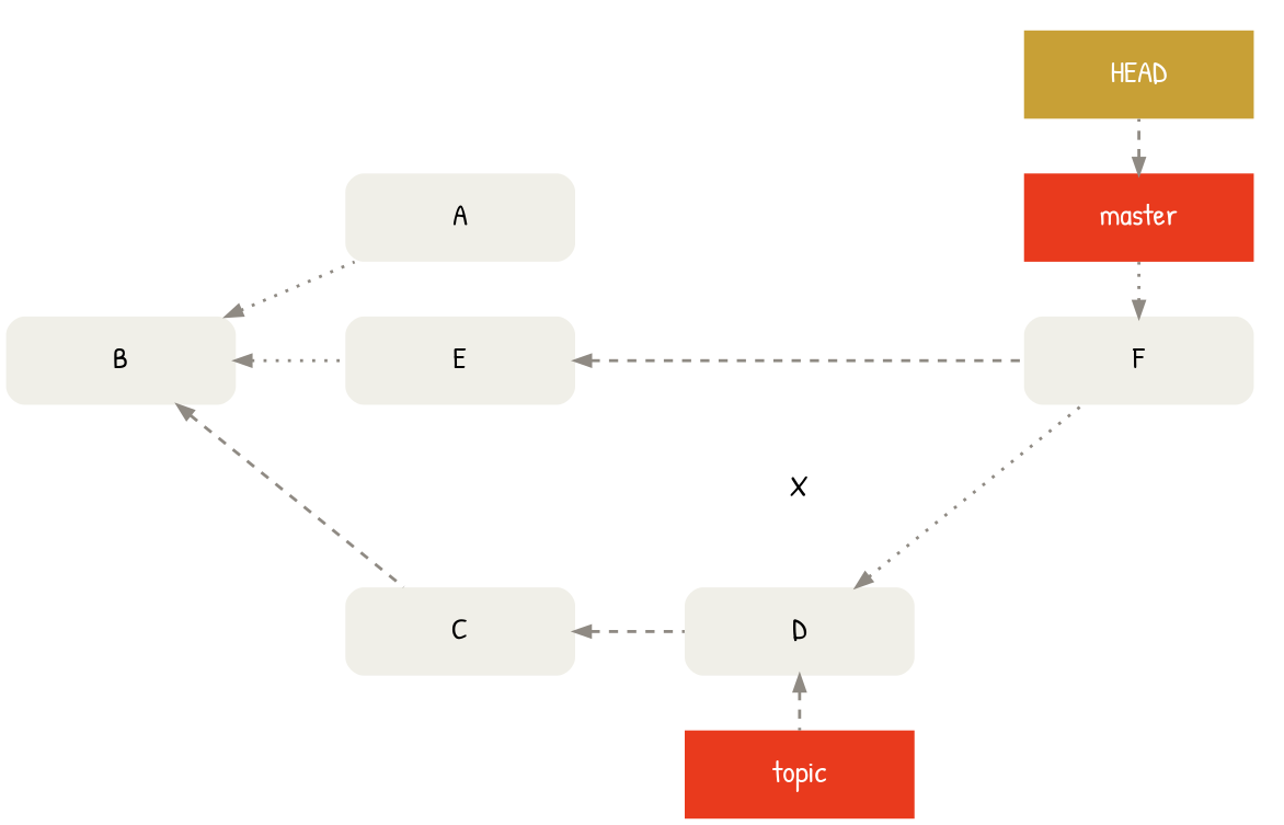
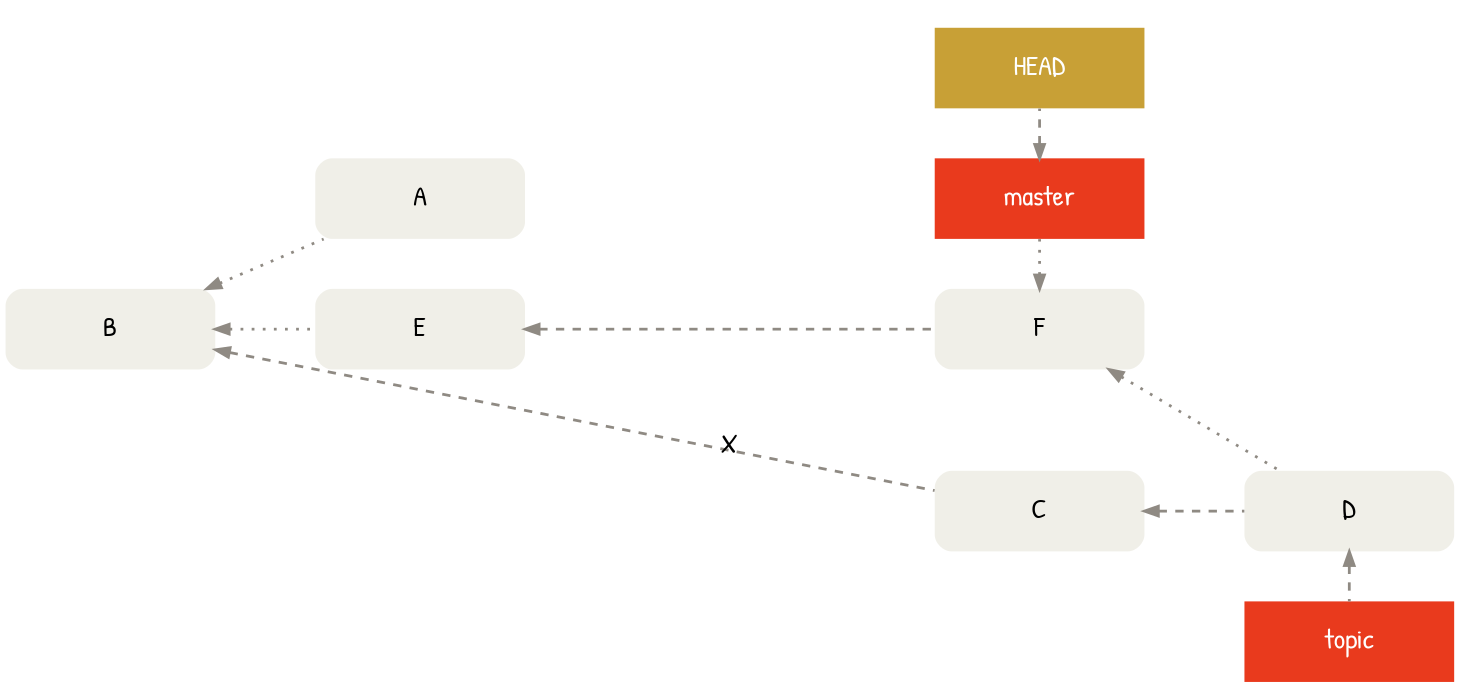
  digraph {
    fontname="Patrick Hand"
    nodesep=.5
    rankdir=LR
    ranksep=1
    splines=line
    node [color=deeppink fillcolor="#f0efe8" fontname="Patrick Hand" fontsize=20 group=topic margin=".45,.25" penwidth=0 shape=box style="rounded,filled"]
    edge [color="#8f8a83" dir=back fontname="Patrick Hand" penwidth=2 style=dashed]
    D [width=2.1]
    topic [fillcolor="#e93a1d" fontcolor="#ffffff" style=filled width=2.1]
    F [group=master width=2.1]
    master [color=red fillcolor="#e93a1d" fontcolor="#ffffff" style=filled width=2.1]
    HEAD [fillcolor="#c8a036" fontcolor="#ffffff" style=filled width=2.1]
    A [color=red group=master width=2.1]
    B [group=master width=2.1]
    E [group=master width=2.1]
    C [color=black width=2.1]
    X [color=red fillcolor=transparent group=master width=2.1]
    subgraph sub_1 {
      rank=same
      D
      topic
    }
    subgraph cluster_2 {
      style=invis
      subgraph sub_3 {
        rank=same
        style=invis
        F
        master
        HEAD
      }
    }
    D -> topic
-   D -> F [style=dotted]
+   F -> D [style=dotted]
    F -> master [style=dotted]
    master -> HEAD
    B -> A [style=dotted]
    B -> E [style=dotted]
    B -> C
    E -> F [weight=2]
    E -> X [style=invis]
    C -> D
    X -> F [style=invis]
  }
